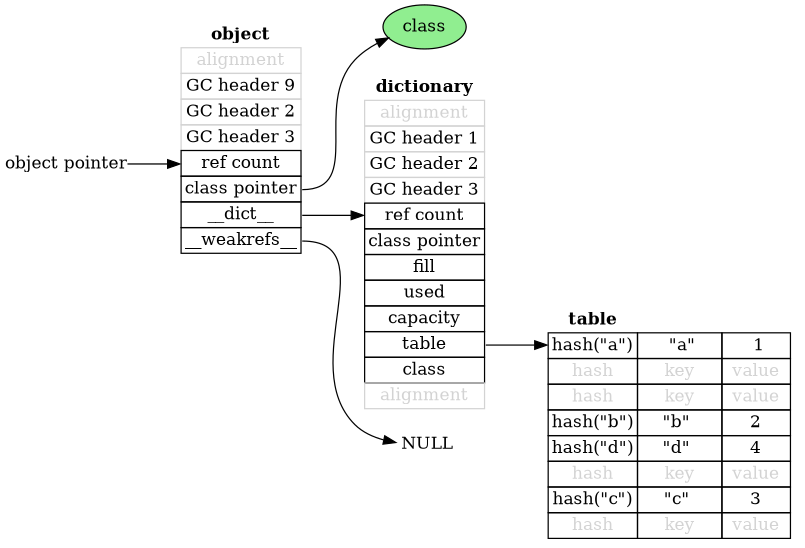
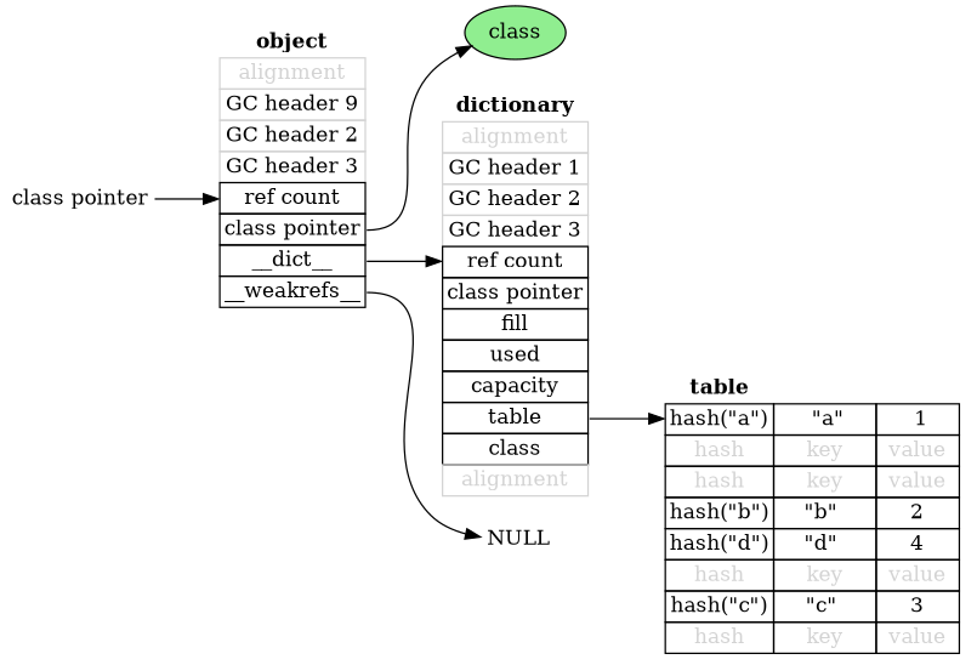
  digraph {
    rankdir=LR
    node [shape=none]
    edge [headport=p0]
    n1 [label=" NULL" shape=plain]
    n2 [fillcolor=lightgreen label=class style=filled shape=""]
    n3 [label=<<table border="0" cellspacing="0">                     <tr><td><b>object</b></td></tr>                     <tr><td border="1" color = "lightgrey" ><font color = "lightgray">alignment</font></td></tr>                     <tr><td border="1" color = "lightgrey" >GC header 9</td></tr>                     <tr><td border="1" color = "lightgrey" >GC header 2</td></tr>                     <tr><td border="1" color = "lightgrey" >GC header 3</td></tr>                     <tr><td port="p0" border="1">ref count</td></tr>                     <tr><td port="cls" border="1">class pointer</td></tr>                     <tr><td port="dict" border="1">__dict__</td></tr>                     <tr><td port="weak" border="1">__weakrefs__</td></tr>                 </table>>]
    n4 [label=<<table border="0" cellspacing="0">                     <tr><td><b>dictionary</b></td></tr>                     <tr><td border="1" color = "lightgrey" ><font color = "lightgray">alignment</font></td></tr>                     <tr><td border="1" color = "lightgrey" >GC header 1</td></tr>                     <tr><td border="1" color = "lightgrey" >GC header 2</td></tr>                     <tr><td border="1" color = "lightgrey" >GC header 3</td></tr>                     <tr><td port="p0" border="1">ref count</td></tr>                     <tr><td port="cls" border="1">class pointer</td></tr>                     <tr><td border="1">fill</td></tr>                     <tr><td border="1">used</td></tr>                     <tr><td border="1">capacity</td></tr>                     <tr><td port="table" border="1">table</td></tr>                     <tr><td border="1">class</td></tr>                     <tr><td border="1" color = "lightgrey" ><font color = "lightgray">alignment</font></td></tr>                 </table>>]
    n5 [label=<<table border="0" cellspacing="0">                     <tr><td><b>table</b></td></tr>                     <tr><td port="p0"  border="1">hash("a")</td>                     <td border="1">     "a"    </td>                     <td border="1">     1    </td></tr>                     <tr><td border="1"><font color = "lightgray">hash</font></td>                     <td border="1"><font color = "lightgray">key</font></td>                     <td border="1"><font color = "lightgray">value</font></td></tr>                     <tr><td border="1"><font color = "lightgray">hash</font></td>                     <td border="1"><font color = "lightgray">key</font></td>                     <td border="1"><font color = "lightgray">value</font></td></tr>                     <tr><td border="1">hash("b")</td>                     <td border="1">"b" </td>                     <td border="1"> 2 </td></tr>                     <tr><td border="1">hash("d")</td>                     <td border="1">"d" </td>                     <td border="1"> 4 </td></tr>                     <tr><td border="1"><font color = "lightgray">hash</font></td>                     <td border="1"><font color = "lightgray">key</font></td>                     <td border="1"><font color = "lightgray">value</font></td></tr>                     <tr><td border="1">hash("c")</td>                     <td border="1">"c" </td>                     <td border="1"> 3 </td></tr>                     <tr><td border="1"><font color = "lightgray">hash</font></td>                     <td border="1"><font color = "lightgray">key</font></td>                     <td border="1"><font color = "lightgray">value</font></td></tr>                  </table>>]
-   n6 [label="object pointer" shape=plain]
+   n6 [label="class pointer" shape=plain]
    n3 -> n1 [tailport=weak]
    n3 -> n2 [tailport=cls]
    n3 -> n4 [tailport=dict]
    n4 -> n5 [tailport=table]
    n6 -> n3
  }
